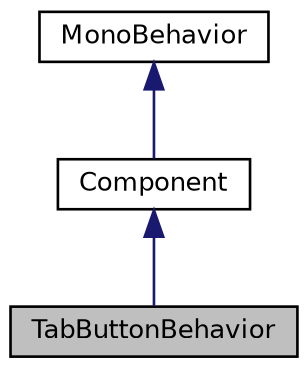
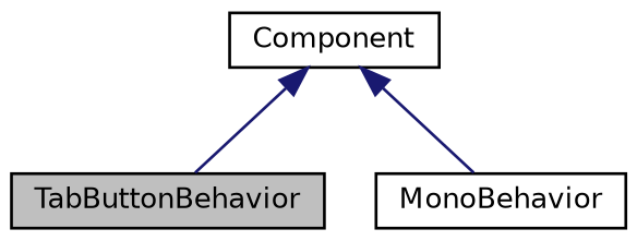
  digraph {
    node [color=black fillcolor=white fontname=Helvetica fontsize=10 shape=record style=filled]
    edge [color=midnightblue dir=back fontname=Helvetica fontsize=10 labelfontname=Helvetica labelfontsize=10 style=solid]
    n1 [fillcolor=grey75 fontcolor=black height=0.2 label=TabButtonBehavior width=0.4]
    n2 [height=0.2 label=MonoBehavior width=0.4]
    n3 [height=0.2 label=Component width=0.4]
    n3 -> n1
-   n2 -> n3
+   n3 -> n2
  }
